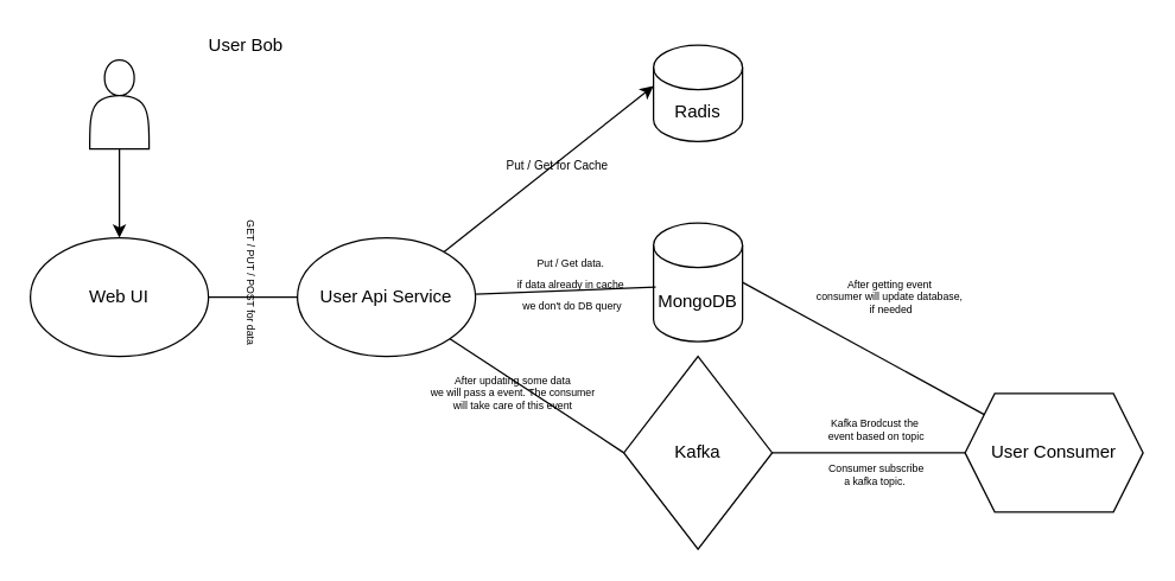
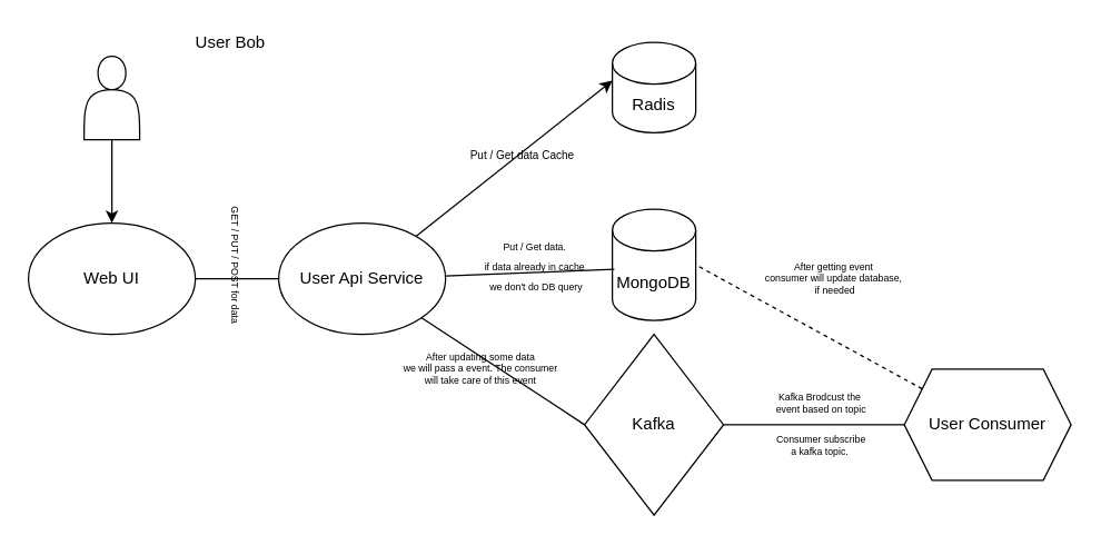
  <mxCell id="0" />
  <mxCell id="1" parent="0" />
  <mxCell id="2" value="MongoDB" style="shape=cylinder3;whiteSpace=wrap;html=1;boundedLbl=1;backgroundOutline=1;size=15;" parent="1" vertex="1"><mxGeometry x="440" y="150" width="60" height="80" as="geometry" /></mxCell>
  <mxCell id="3" value="Radis" style="shape=cylinder3;whiteSpace=wrap;html=1;boundedLbl=1;backgroundOutline=1;size=15;" parent="1" vertex="1"><mxGeometry x="440" y="30" width="60" height="65" as="geometry" /></mxCell>
  <mxCell id="4" value="Kafka" style="rhombus;whiteSpace=wrap;html=1;" parent="1" vertex="1"><mxGeometry x="420" y="240" width="100" height="130" as="geometry" /></mxCell>
  <mxCell id="5" style="edgeStyle=none;html=1;entryX=1;entryY=0.5;entryDx=0;entryDy=0;endArrow=none;endFill=0;" parent="1" source="9" target="13" edge="1"><mxGeometry relative="1" as="geometry" /></mxCell>
  <mxCell id="6" style="edgeStyle=none;html=1;entryX=0;entryY=0;entryDx=0;entryDy=27.5;entryPerimeter=0;curved=1;" parent="1" source="9" target="3" edge="1"><mxGeometry relative="1" as="geometry" /></mxCell>
  <mxCell id="7" style="edgeStyle=none;curved=1;html=1;entryX=0.024;entryY=0.54;entryDx=0;entryDy=0;entryPerimeter=0;endArrow=none;endFill=0;" parent="1" source="9" target="2" edge="1"><mxGeometry relative="1" as="geometry" /></mxCell>
  <mxCell id="8" style="edgeStyle=none;curved=1;html=1;entryX=0;entryY=0.5;entryDx=0;entryDy=0;fontSize=7;endArrow=none;endFill=0;" parent="1" source="9" target="4" edge="1"><mxGeometry relative="1" as="geometry" /></mxCell>
  <mxCell id="9" value="User Api Service" style="ellipse;whiteSpace=wrap;html=1;" parent="1" vertex="1"><mxGeometry x="200" y="160" width="120" height="80" as="geometry" /></mxCell>
  <mxCell id="10" style="edgeStyle=none;curved=1;html=1;entryX=1;entryY=0.5;entryDx=0;entryDy=0;fontSize=7;endArrow=none;endFill=0;" parent="1" source="12" target="4" edge="1"><mxGeometry relative="1" as="geometry" /></mxCell>
- <mxCell id="11" style="edgeStyle=none;curved=1;html=1;entryX=1;entryY=0.5;entryDx=0;entryDy=0;entryPerimeter=0;fontSize=7;endArrow=none;endFill=0;" parent="1" source="12" target="2" edge="1"><mxGeometry relative="1" as="geometry" /></mxCell>
+ <mxCell id="11" style="edgeStyle=none;curved=1;html=1;entryX=1;entryY=0.5;entryDx=0;entryDy=0;entryPerimeter=0;fontSize=7;endArrow=none;endFill=0;dashed=1;" parent="1" source="12" target="2" edge="1"><mxGeometry relative="1" as="geometry" /></mxCell>
  <mxCell id="12" value="User Consumer" style="shape=hexagon;perimeter=hexagonPerimeter2;whiteSpace=wrap;html=1;fixedSize=1;" parent="1" vertex="1"><mxGeometry x="650" y="265" width="120" height="80" as="geometry" /></mxCell>
  <mxCell id="13" value="Web UI" style="ellipse;whiteSpace=wrap;html=1;" parent="1" vertex="1"><mxGeometry x="20" y="160" width="120" height="80" as="geometry" /></mxCell>
  <mxCell id="14" style="edgeStyle=none;curved=1;html=1;entryX=0.5;entryY=1;entryDx=0;entryDy=0;fontSize=7;endArrow=none;endFill=0;startArrow=classic;startFill=1;exitX=0.5;exitY=0;exitDx=0;exitDy=0;" parent="1" source="13" target="15" edge="1"><mxGeometry relative="1" as="geometry"><mxPoint x="100" y="150" as="sourcePoint" /></mxGeometry></mxCell>
  <mxCell id="15" value="" style="shape=actor;whiteSpace=wrap;html=1;" parent="1" vertex="1"><mxGeometry x="60" y="40" width="40" height="60" as="geometry" /></mxCell>
  <mxCell id="16" value="&lt;font style=&quot;font-size: 7px&quot;&gt;GET / PUT / POST for data&lt;/font&gt;" style="text;html=1;align=center;verticalAlign=middle;resizable=0;points=[];autosize=1;strokeColor=none;fillColor=none;rotation=90;" parent="1" vertex="1"><mxGeometry x="120" y="180" width="100" height="20" as="geometry" /></mxCell>
- <mxCell id="17" value="&lt;font style=&quot;font-size: 8px&quot;&gt;Put / Get for Cache&lt;/font&gt;" style="text;html=1;align=center;verticalAlign=middle;resizable=0;points=[];autosize=1;strokeColor=none;fillColor=none;" parent="1" vertex="1"><mxGeometry x="330" y="100" width="90" height="20" as="geometry" /></mxCell>
+ <mxCell id="17" value="&lt;font style=&quot;font-size: 8px&quot;&gt;Put / Get data Cache&lt;/font&gt;" style="text;html=1;align=center;verticalAlign=middle;resizable=0;points=[];autosize=1;strokeColor=none;fillColor=none;" parent="1" vertex="1"><mxGeometry x="330" y="100" width="90" height="20" as="geometry" /></mxCell>
  <mxCell id="18" value="&lt;font style=&quot;font-size: 7px&quot;&gt;Put / Get data.&amp;nbsp;&lt;br&gt;if data already in cache&amp;nbsp;&lt;br&gt;we don't do DB query&lt;/font&gt;" style="text;html=1;align=center;verticalAlign=middle;resizable=0;points=[];autosize=1;strokeColor=none;fillColor=none;" parent="1" vertex="1"><mxGeometry x="340" y="165" width="90" height="50" as="geometry" /></mxCell>
  <mxCell id="19" value="After updating some data &lt;br&gt;we will pass a event. The consumer&lt;br&gt;will take care of this event" style="text;html=1;align=center;verticalAlign=middle;resizable=0;points=[];autosize=1;strokeColor=none;fillColor=none;fontSize=7;" parent="1" vertex="1"><mxGeometry x="280" y="250" width="130" height="30" as="geometry" /></mxCell>
  <mxCell id="20" value="After getting event&amp;nbsp;&lt;br&gt;consumer will update database,&amp;nbsp;&lt;br&gt;if needed" style="text;html=1;align=center;verticalAlign=middle;resizable=0;points=[];autosize=1;strokeColor=none;fillColor=none;fontSize=7;" parent="1" vertex="1"><mxGeometry x="540" y="185" width="120" height="30" as="geometry" /></mxCell>
  <mxCell id="21" value="Consumer subscribe &lt;br&gt;a kafka&amp;nbsp;topic.&amp;nbsp;" style="text;html=1;align=center;verticalAlign=middle;resizable=0;points=[];autosize=1;strokeColor=none;fillColor=none;fontSize=7;" parent="1" vertex="1"><mxGeometry x="550" y="310" width="80" height="20" as="geometry" /></mxCell>
  <mxCell id="22" value="Kafka Brodcust the&amp;nbsp;&lt;br&gt;event based on topic" style="text;html=1;align=center;verticalAlign=middle;resizable=0;points=[];autosize=1;strokeColor=none;fillColor=none;fontSize=7;" parent="1" vertex="1"><mxGeometry x="550" y="280" width="80" height="20" as="geometry" /></mxCell>
  <mxCell id="23" value="User Bob" style="text;html=1;align=center;verticalAlign=middle;resizable=0;points=[];autosize=1;strokeColor=none;fillColor=none;" vertex="1" parent="1"><mxGeometry x="130" y="20" width="70" height="20" as="geometry" /></mxCell>
